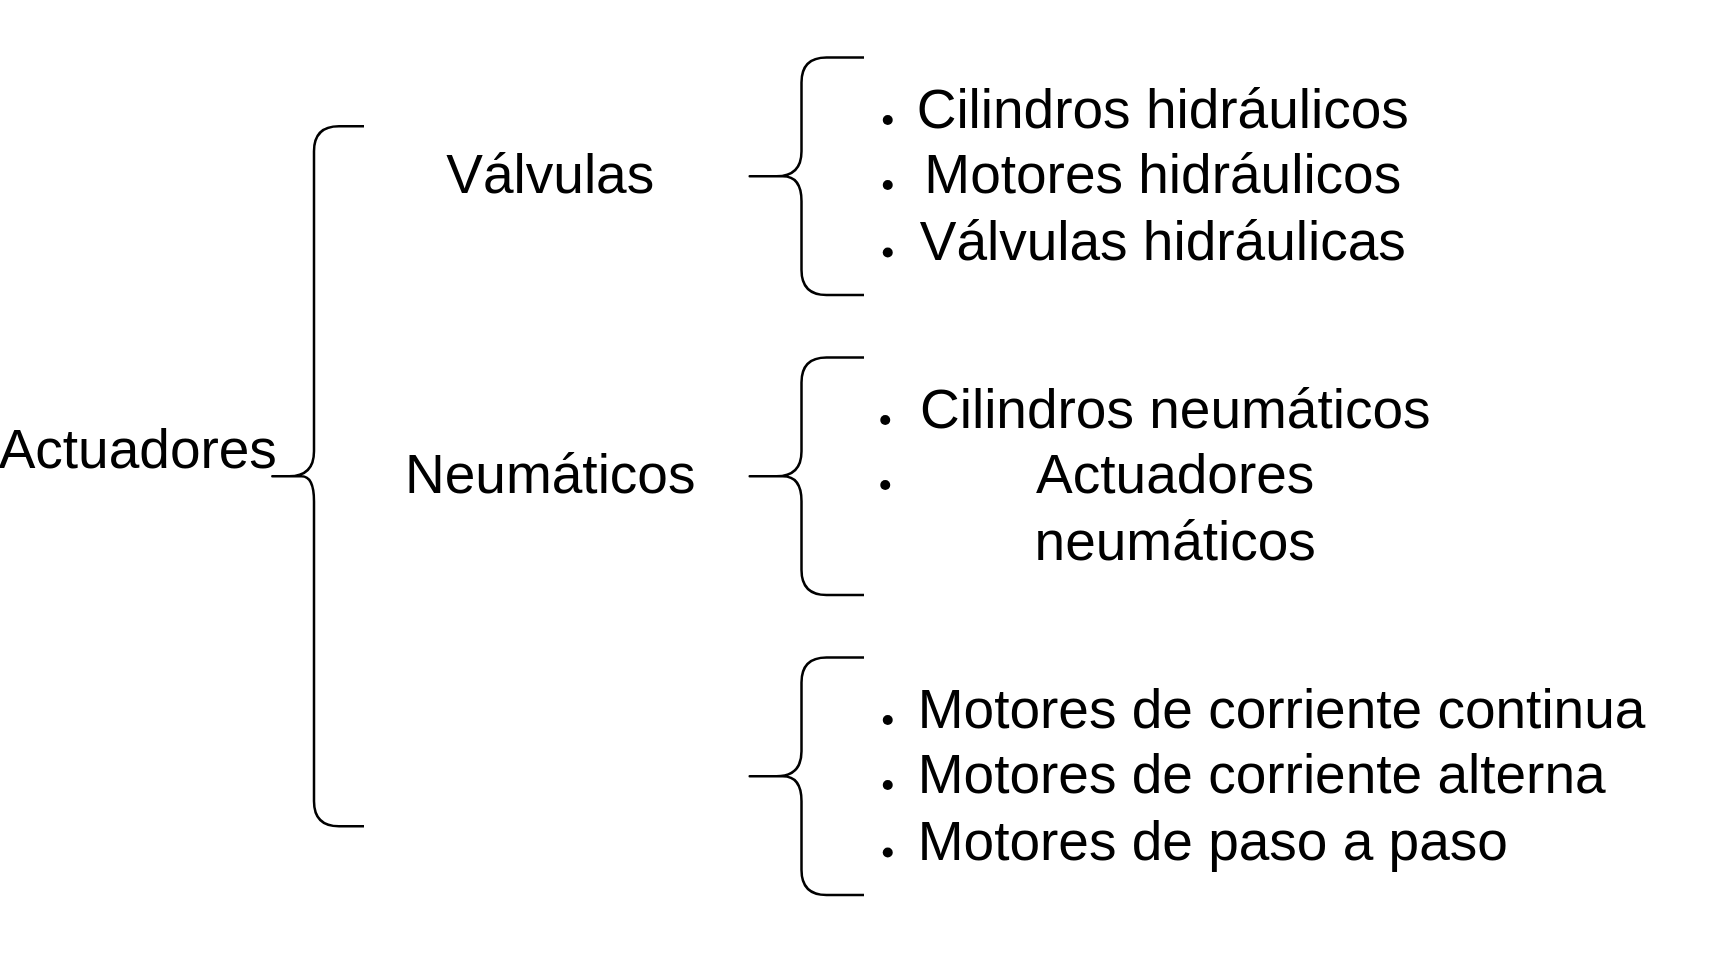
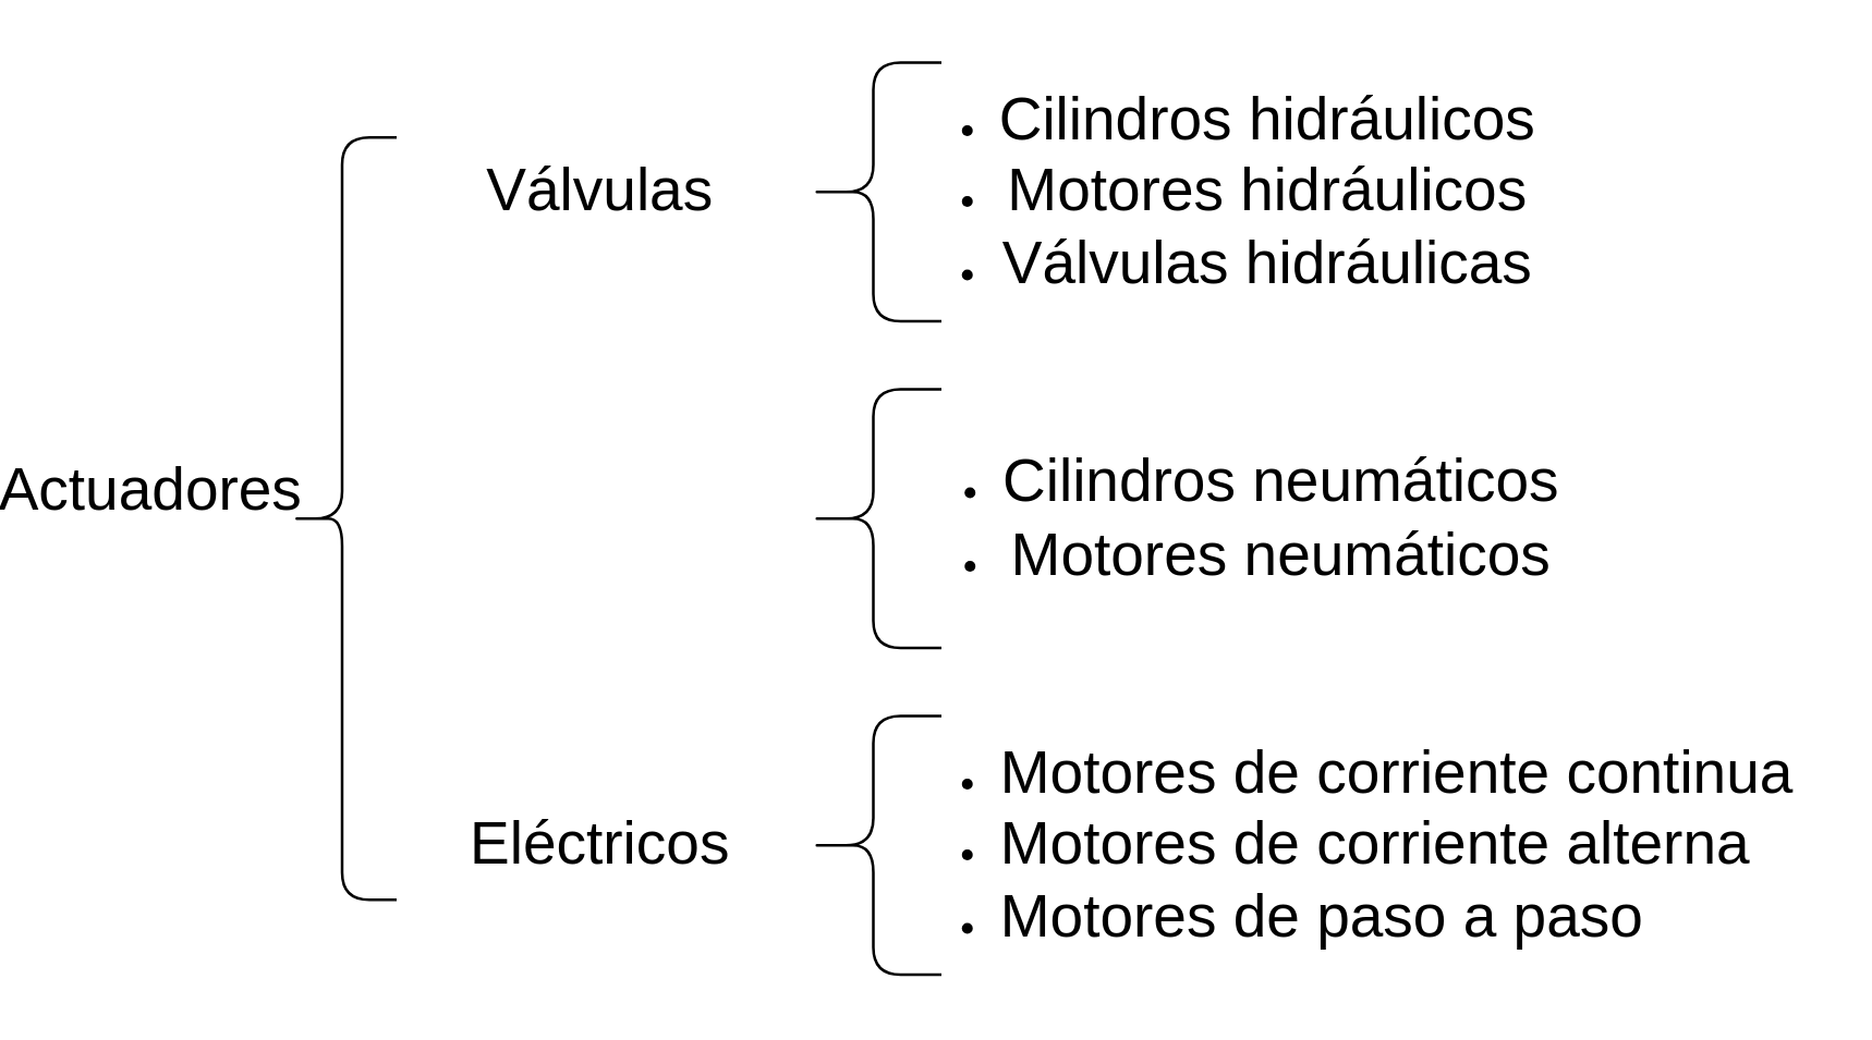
  <mxCell id="0" />
  <mxCell id="1" parent="0" />
  <mxCell id="2" value="&lt;font style=&quot;font-size: 22px&quot;&gt;Actuadores&lt;/font&gt;" style="text;html=1;strokeColor=none;fillColor=none;align=center;verticalAlign=middle;whiteSpace=wrap;rounded=0;" vertex="1" parent="1"><mxGeometry x="20" y="170" width="40" height="20" as="geometry" /></mxCell>
  <mxCell id="3" value="" style="shape=curlyBracket;whiteSpace=wrap;html=1;rounded=1;" vertex="1" parent="1"><mxGeometry x="90" y="50" width="40" height="280" as="geometry" /></mxCell>
  <mxCell id="4" value="&lt;font style=&quot;font-size: 22px&quot;&gt;Válvulas&lt;/font&gt;" style="text;html=1;strokeColor=none;fillColor=none;align=center;verticalAlign=middle;whiteSpace=wrap;rounded=0;" vertex="1" parent="1"><mxGeometry x="130" y="35" width="150" height="70" as="geometry" /></mxCell>
- <mxCell id="5" value="&lt;font style=&quot;font-size: 22px&quot;&gt;Neumáticos&lt;/font&gt;" style="text;html=1;strokeColor=none;fillColor=none;align=center;verticalAlign=middle;whiteSpace=wrap;rounded=0;" vertex="1" parent="1"><mxGeometry x="130" y="155" width="150" height="70" as="geometry" /></mxCell>
+ <mxCell id="6" value="&lt;font style=&quot;font-size: 22px&quot;&gt;Eléctricos&lt;/font&gt;" style="text;html=1;strokeColor=none;fillColor=none;align=center;verticalAlign=middle;whiteSpace=wrap;rounded=0;" vertex="1" parent="1"><mxGeometry x="130" y="275" width="150" height="70" as="geometry" /></mxCell>
  <mxCell id="7" value="" style="shape=curlyBracket;whiteSpace=wrap;html=1;rounded=1;" vertex="1" parent="1"><mxGeometry x="280" y="22.5" width="50" height="95" as="geometry" /></mxCell>
  <mxCell id="8" value="" style="shape=curlyBracket;whiteSpace=wrap;html=1;rounded=1;" vertex="1" parent="1"><mxGeometry x="280" y="142.5" width="50" height="95" as="geometry" /></mxCell>
  <mxCell id="9" value="" style="shape=curlyBracket;whiteSpace=wrap;html=1;rounded=1;" vertex="1" parent="1"><mxGeometry x="280" y="262.5" width="50" height="95" as="geometry" /></mxCell>
  <mxCell id="10" value="&lt;ul&gt;&lt;li&gt;&lt;font style=&quot;font-size: 22px&quot;&gt;Cilindros hidráulicos&lt;/font&gt;&lt;/li&gt;&lt;li&gt;&lt;font style=&quot;font-size: 22px&quot;&gt;Motores hidráulicos&lt;/font&gt;&lt;/li&gt;&lt;li&gt;&lt;font style=&quot;font-size: 22px&quot;&gt;Válvulas hidráulicas&lt;/font&gt;&lt;/li&gt;&lt;/ul&gt;" style="text;html=1;strokeColor=none;fillColor=none;align=center;verticalAlign=middle;whiteSpace=wrap;rounded=0;" vertex="1" parent="1"><mxGeometry x="310" y="20" width="240" height="100" as="geometry" /></mxCell>
- <mxCell id="11" value="&lt;ul&gt;&lt;li&gt;&lt;font style=&quot;font-size: 22px&quot;&gt;Cilindros neumáticos&lt;/font&gt;&lt;/li&gt;&lt;li&gt;&lt;font style=&quot;font-size: 22px&quot;&gt;Actuadores neumáticos&lt;/font&gt;&lt;/li&gt;&lt;/ul&gt;" style="text;html=1;strokeColor=none;fillColor=none;align=center;verticalAlign=middle;whiteSpace=wrap;rounded=0;" vertex="1" parent="1"><mxGeometry x="310" y="140" width="250" height="100" as="geometry" /></mxCell>
+ <mxCell id="11" value="&lt;ul&gt;&lt;li&gt;&lt;font style=&quot;font-size: 22px&quot;&gt;Cilindros neumáticos&lt;/font&gt;&lt;/li&gt;&lt;li&gt;&lt;font style=&quot;font-size: 22px&quot;&gt;Motores neumáticos&lt;/font&gt;&lt;/li&gt;&lt;/ul&gt;" style="text;html=1;strokeColor=none;fillColor=none;align=center;verticalAlign=middle;whiteSpace=wrap;rounded=0;" vertex="1" parent="1"><mxGeometry x="310" y="140" width="250" height="100" as="geometry" /></mxCell>
  <mxCell id="12" value="&lt;ul&gt;&lt;li&gt;&lt;font style=&quot;font-size: 22px&quot;&gt;Motores de corriente continua&lt;/font&gt;&lt;/li&gt;&lt;li&gt;&lt;font style=&quot;font-size: 22px&quot;&gt;Motores de corriente alterna&lt;/font&gt;&lt;/li&gt;&lt;li&gt;&lt;font style=&quot;font-size: 22px&quot;&gt;Motores de paso a paso&lt;/font&gt;&lt;/li&gt;&lt;/ul&gt;" style="text;html=1;strokeColor=none;fillColor=none;align=left;verticalAlign=middle;whiteSpace=wrap;rounded=0;" vertex="1" parent="1"><mxGeometry x="310" y="260" width="340" height="100" as="geometry" /></mxCell>
